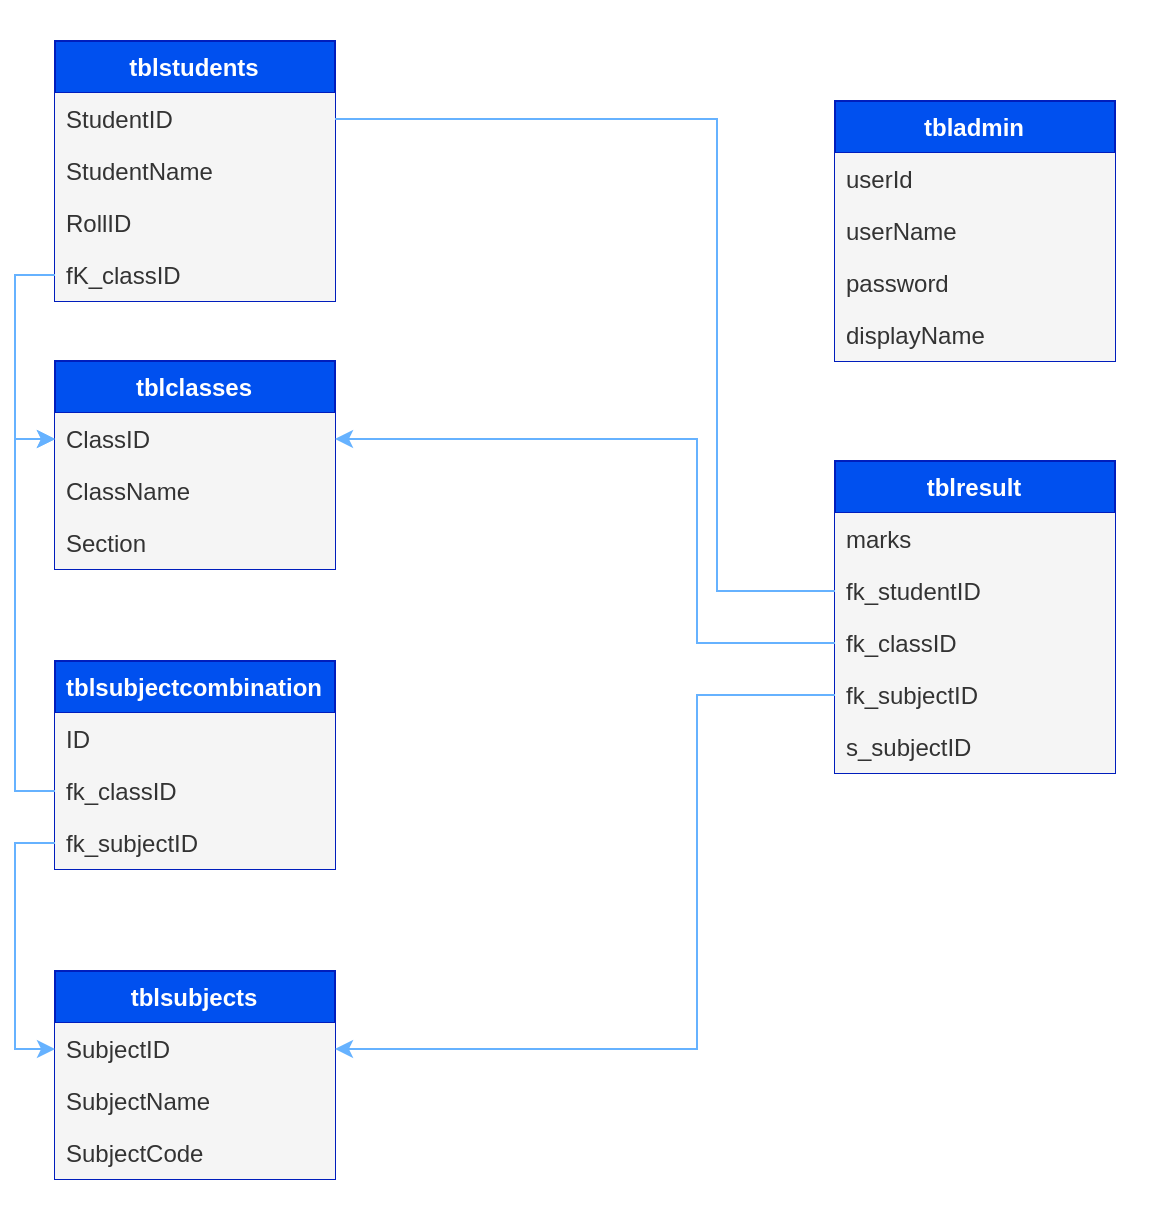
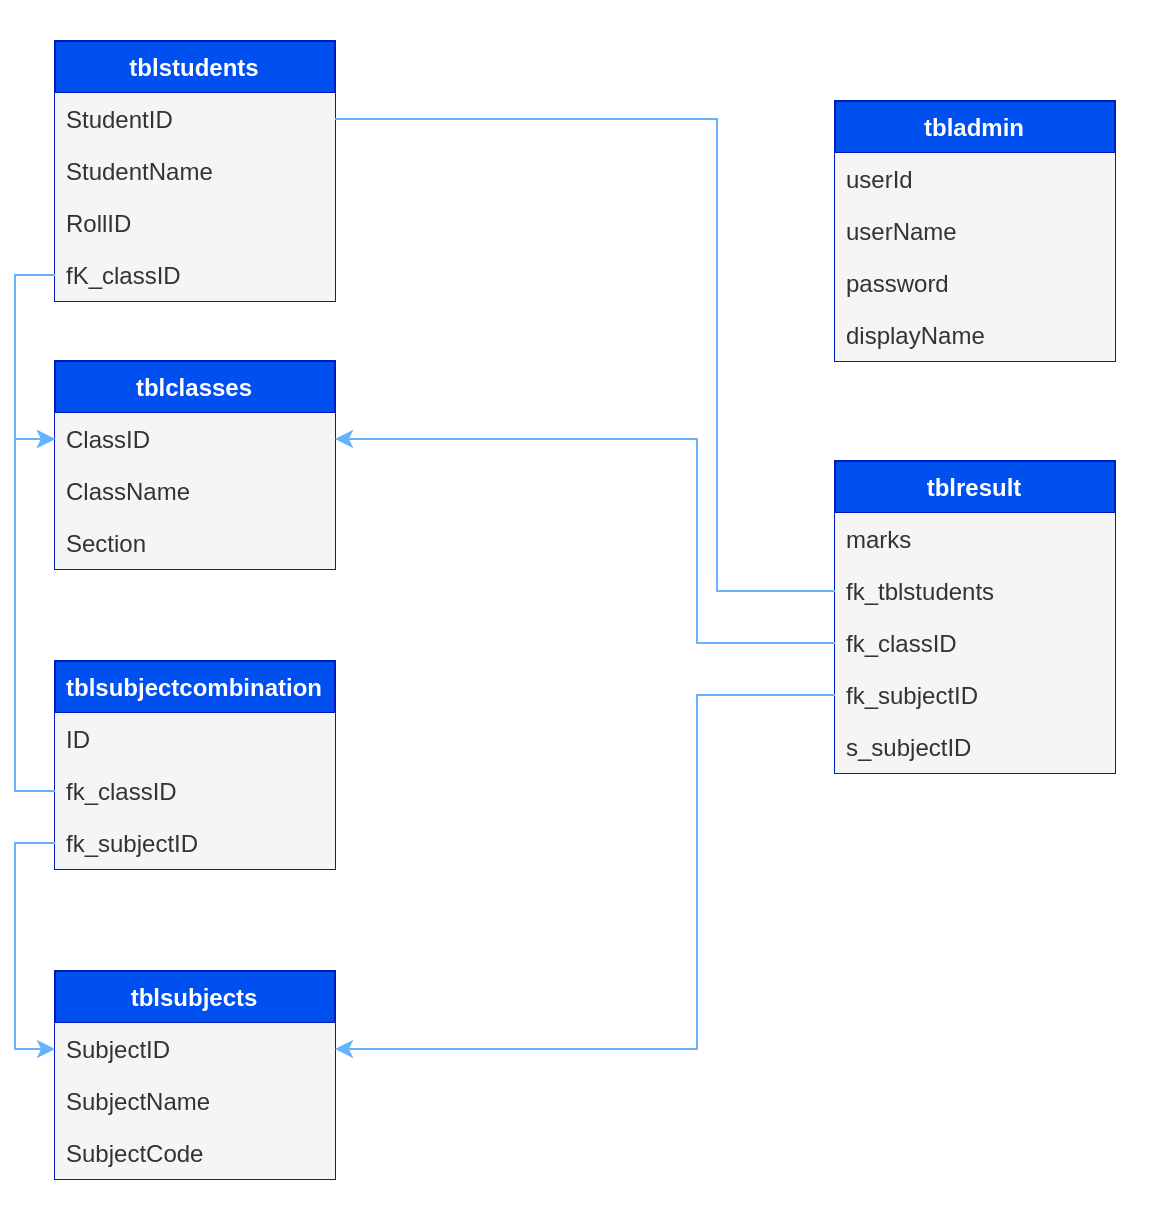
  <mxCell id="0" />
  <mxCell id="1" parent="0" />
  <mxCell id="2" value="tblstudents" style="swimlane;fontStyle=1;childLayout=stackLayout;horizontal=1;startSize=26;fillColor=#0050ef;horizontalStack=0;resizeParent=1;resizeParentMax=0;resizeLast=0;collapsible=1;marginBottom=0;fontColor=#ffffff;strokeColor=#001DBC;" parent="1" vertex="1"><mxGeometry x="20" y="20" width="140" height="130" as="geometry" /></mxCell>
  <mxCell id="3" value="StudentID" style="text;align=left;verticalAlign=top;spacingLeft=4;spacingRight=4;overflow=hidden;rotatable=0;points=[[0,0.5],[1,0.5]];portConstraint=eastwest;fillColor=#f5f5f5;fontColor=#333333;strokeColor=none;" parent="2" vertex="1"><mxGeometry y="26" width="140" height="26" as="geometry" /></mxCell>
  <mxCell id="4" value="StudentName" style="text;align=left;verticalAlign=top;spacingLeft=4;spacingRight=4;overflow=hidden;rotatable=0;points=[[0,0.5],[1,0.5]];portConstraint=eastwest;fillColor=#f5f5f5;fontColor=#333333;strokeColor=none;" parent="2" vertex="1"><mxGeometry y="52" width="140" height="26" as="geometry" /></mxCell>
  <mxCell id="5" value="RollID " style="text;strokeColor=none;fillColor=#f5f5f5;align=left;verticalAlign=top;spacingLeft=4;spacingRight=4;overflow=hidden;rotatable=0;points=[[0,0.5],[1,0.5]];portConstraint=eastwest;fontColor=#333333;" parent="2" vertex="1"><mxGeometry y="78" width="140" height="26" as="geometry" /></mxCell>
  <mxCell id="6" value="fK_classID" style="text;strokeColor=none;fillColor=#f5f5f5;align=left;verticalAlign=top;spacingLeft=4;spacingRight=4;overflow=hidden;rotatable=0;points=[[0,0.5],[1,0.5]];portConstraint=eastwest;fontColor=#333333;" parent="2" vertex="1"><mxGeometry y="104" width="140" height="26" as="geometry" /></mxCell>
  <mxCell id="7" value="tblclasses" style="swimlane;fontStyle=1;childLayout=stackLayout;horizontal=1;startSize=26;fillColor=#0050ef;horizontalStack=0;resizeParent=1;resizeParentMax=0;resizeLast=0;collapsible=1;marginBottom=0;fontColor=#ffffff;strokeColor=#001DBC;" parent="1" vertex="1"><mxGeometry x="20" y="180" width="140" height="104" as="geometry" /></mxCell>
  <mxCell id="8" value="ClassID" style="text;strokeColor=none;fillColor=#f5f5f5;align=left;verticalAlign=top;spacingLeft=4;spacingRight=4;overflow=hidden;rotatable=0;points=[[0,0.5],[1,0.5]];portConstraint=eastwest;fontColor=#333333;" parent="7" vertex="1"><mxGeometry y="26" width="140" height="26" as="geometry" /></mxCell>
  <mxCell id="9" value="ClassName" style="text;strokeColor=none;fillColor=#f5f5f5;align=left;verticalAlign=top;spacingLeft=4;spacingRight=4;overflow=hidden;rotatable=0;points=[[0,0.5],[1,0.5]];portConstraint=eastwest;fontColor=#333333;" parent="7" vertex="1"><mxGeometry y="52" width="140" height="26" as="geometry" /></mxCell>
  <mxCell id="10" value="Section" style="text;strokeColor=none;fillColor=#f5f5f5;align=left;verticalAlign=top;spacingLeft=4;spacingRight=4;overflow=hidden;rotatable=0;points=[[0,0.5],[1,0.5]];portConstraint=eastwest;fontColor=#333333;" parent="7" vertex="1"><mxGeometry y="78" width="140" height="26" as="geometry" /></mxCell>
  <mxCell id="11" value="tblsubjectcombination" style="swimlane;fontStyle=1;childLayout=stackLayout;horizontal=1;startSize=26;fillColor=#0050ef;horizontalStack=0;resizeParent=1;resizeParentMax=0;resizeLast=0;collapsible=1;marginBottom=0;fontColor=#ffffff;strokeColor=#001DBC;" parent="1" vertex="1"><mxGeometry x="20" y="330" width="140" height="104" as="geometry" /></mxCell>
  <mxCell id="12" value="ID" style="text;strokeColor=none;fillColor=#f5f5f5;align=left;verticalAlign=top;spacingLeft=4;spacingRight=4;overflow=hidden;rotatable=0;points=[[0,0.5],[1,0.5]];portConstraint=eastwest;fontColor=#333333;" parent="11" vertex="1"><mxGeometry y="26" width="140" height="26" as="geometry" /></mxCell>
  <mxCell id="13" value="fk_classID" style="text;strokeColor=none;fillColor=#f5f5f5;align=left;verticalAlign=top;spacingLeft=4;spacingRight=4;overflow=hidden;rotatable=0;points=[[0,0.5],[1,0.5]];portConstraint=eastwest;fontColor=#333333;" parent="11" vertex="1"><mxGeometry y="52" width="140" height="26" as="geometry" /></mxCell>
  <mxCell id="14" value="fk_subjectID" style="text;strokeColor=none;fillColor=#f5f5f5;align=left;verticalAlign=top;spacingLeft=4;spacingRight=4;overflow=hidden;rotatable=0;points=[[0,0.5],[1,0.5]];portConstraint=eastwest;fontColor=#333333;" parent="11" vertex="1"><mxGeometry y="78" width="140" height="26" as="geometry" /></mxCell>
  <mxCell id="15" value="tblsubjects" style="swimlane;fontStyle=1;childLayout=stackLayout;horizontal=1;startSize=26;fillColor=#0050ef;horizontalStack=0;resizeParent=1;resizeParentMax=0;resizeLast=0;collapsible=1;marginBottom=0;fontColor=#ffffff;strokeColor=#001DBC;" parent="1" vertex="1"><mxGeometry x="20" y="485" width="140" height="104" as="geometry" /></mxCell>
  <mxCell id="16" value="SubjectID" style="text;strokeColor=none;fillColor=#f5f5f5;align=left;verticalAlign=top;spacingLeft=4;spacingRight=4;overflow=hidden;rotatable=0;points=[[0,0.5],[1,0.5]];portConstraint=eastwest;fontColor=#333333;" parent="15" vertex="1"><mxGeometry y="26" width="140" height="26" as="geometry" /></mxCell>
  <mxCell id="17" value="SubjectName" style="text;strokeColor=none;fillColor=#f5f5f5;align=left;verticalAlign=top;spacingLeft=4;spacingRight=4;overflow=hidden;rotatable=0;points=[[0,0.5],[1,0.5]];portConstraint=eastwest;fontColor=#333333;" parent="15" vertex="1"><mxGeometry y="52" width="140" height="26" as="geometry" /></mxCell>
  <mxCell id="18" value="SubjectCode" style="text;strokeColor=none;fillColor=#f5f5f5;align=left;verticalAlign=top;spacingLeft=4;spacingRight=4;overflow=hidden;rotatable=0;points=[[0,0.5],[1,0.5]];portConstraint=eastwest;fontColor=#333333;" parent="15" vertex="1"><mxGeometry y="78" width="140" height="26" as="geometry" /></mxCell>
  <mxCell id="19" value="tblresult" style="swimlane;fontStyle=1;childLayout=stackLayout;horizontal=1;startSize=26;fillColor=#0050ef;horizontalStack=0;resizeParent=1;resizeParentMax=0;resizeLast=0;collapsible=1;marginBottom=0;fontColor=#ffffff;strokeColor=#001DBC;" parent="1" vertex="1"><mxGeometry x="410" y="230" width="140" height="156" as="geometry" /></mxCell>
  <mxCell id="20" value="marks" style="text;strokeColor=none;fillColor=#f5f5f5;align=left;verticalAlign=top;spacingLeft=4;spacingRight=4;overflow=hidden;rotatable=0;points=[[0,0.5],[1,0.5]];portConstraint=eastwest;fontColor=#333333;" parent="19" vertex="1"><mxGeometry y="26" width="140" height="26" as="geometry" /></mxCell>
- <mxCell id="21" value="fk_studentID" style="text;strokeColor=none;fillColor=#f5f5f5;align=left;verticalAlign=top;spacingLeft=4;spacingRight=4;overflow=hidden;rotatable=0;points=[[0,0.5],[1,0.5]];portConstraint=eastwest;fontColor=#333333;" parent="19" vertex="1"><mxGeometry y="52" width="140" height="26" as="geometry" /></mxCell>
+ <mxCell id="21" value="fk_tblstudents" style="text;strokeColor=none;fillColor=#f5f5f5;align=left;verticalAlign=top;spacingLeft=4;spacingRight=4;overflow=hidden;rotatable=0;points=[[0,0.5],[1,0.5]];portConstraint=eastwest;fontColor=#333333;" parent="19" vertex="1"><mxGeometry y="52" width="140" height="26" as="geometry" /></mxCell>
  <mxCell id="22" value="fk_classID" style="text;strokeColor=none;fillColor=#f5f5f5;align=left;verticalAlign=top;spacingLeft=4;spacingRight=4;overflow=hidden;rotatable=0;points=[[0,0.5],[1,0.5]];portConstraint=eastwest;fontColor=#333333;" parent="19" vertex="1"><mxGeometry y="78" width="140" height="26" as="geometry" /></mxCell>
  <mxCell id="23" value="fk_subjectID" style="text;strokeColor=none;fillColor=#f5f5f5;align=left;verticalAlign=top;spacingLeft=4;spacingRight=4;overflow=hidden;rotatable=0;points=[[0,0.5],[1,0.5]];portConstraint=eastwest;fontColor=#333333;" parent="19" vertex="1"><mxGeometry y="104" width="140" height="26" as="geometry" /></mxCell>
  <mxCell id="24" value="s_subjectID" style="text;strokeColor=none;fillColor=#f5f5f5;align=left;verticalAlign=top;spacingLeft=4;spacingRight=4;overflow=hidden;rotatable=0;points=[[0,0.5],[1,0.5]];portConstraint=eastwest;fontColor=#333333;" parent="19" vertex="1"><mxGeometry y="130" width="140" height="26" as="geometry" /></mxCell>
  <mxCell id="25" value="tbladmin" style="swimlane;fontStyle=1;childLayout=stackLayout;horizontal=1;startSize=26;fillColor=#0050ef;horizontalStack=0;resizeParent=1;resizeParentMax=0;resizeLast=0;collapsible=1;marginBottom=0;fontColor=#ffffff;strokeColor=#001DBC;" parent="1" vertex="1"><mxGeometry x="410" y="50" width="140" height="130" as="geometry" /></mxCell>
  <mxCell id="26" value="userId" style="text;strokeColor=none;fillColor=#f5f5f5;align=left;verticalAlign=top;spacingLeft=4;spacingRight=4;overflow=hidden;rotatable=0;points=[[0,0.5],[1,0.5]];portConstraint=eastwest;fontColor=#333333;" parent="25" vertex="1"><mxGeometry y="26" width="140" height="26" as="geometry" /></mxCell>
  <mxCell id="27" value="userName" style="text;strokeColor=none;fillColor=#f5f5f5;align=left;verticalAlign=top;spacingLeft=4;spacingRight=4;overflow=hidden;rotatable=0;points=[[0,0.5],[1,0.5]];portConstraint=eastwest;fontColor=#333333;" parent="25" vertex="1"><mxGeometry y="52" width="140" height="26" as="geometry" /></mxCell>
  <mxCell id="28" value="password" style="text;strokeColor=none;fillColor=#f5f5f5;align=left;verticalAlign=top;spacingLeft=4;spacingRight=4;overflow=hidden;rotatable=0;points=[[0,0.5],[1,0.5]];portConstraint=eastwest;fontColor=#333333;" parent="25" vertex="1"><mxGeometry y="78" width="140" height="26" as="geometry" /></mxCell>
  <mxCell id="29" value="displayName" style="text;strokeColor=none;fillColor=#f5f5f5;align=left;verticalAlign=top;spacingLeft=4;spacingRight=4;overflow=hidden;rotatable=0;points=[[0,0.5],[1,0.5]];portConstraint=eastwest;fontColor=#333333;" parent="25" vertex="1"><mxGeometry y="104" width="140" height="26" as="geometry" /></mxCell>
  <mxCell id="30" style="edgeStyle=orthogonalEdgeStyle;rounded=0;orthogonalLoop=1;jettySize=auto;html=1;entryX=0;entryY=0.5;entryDx=0;entryDy=0;strokeColor=#66B2FF;" parent="1" source="13" target="8" edge="1"><mxGeometry relative="1" as="geometry" /></mxCell>
  <mxCell id="31" style="edgeStyle=orthogonalEdgeStyle;rounded=0;orthogonalLoop=1;jettySize=auto;html=1;entryX=0;entryY=0.5;entryDx=0;entryDy=0;strokeColor=#66B2FF;" parent="1" source="14" target="16" edge="1"><mxGeometry relative="1" as="geometry" /></mxCell>
  <mxCell id="32" style="rounded=0;orthogonalLoop=1;jettySize=auto;html=1;entryX=1;entryY=0.5;entryDx=0;entryDy=0;edgeStyle=orthogonalEdgeStyle;strokeColor=#66B2FF;" parent="1" source="23" target="16" edge="1"><mxGeometry relative="1" as="geometry"><Array as="points"><mxPoint x="341" y="347" /><mxPoint x="341" y="524" /></Array></mxGeometry></mxCell>
  <mxCell id="33" style="edgeStyle=orthogonalEdgeStyle;rounded=0;orthogonalLoop=1;jettySize=auto;html=1;entryX=1;entryY=0.5;entryDx=0;entryDy=0;strokeColor=#66B2FF;" parent="1" source="22" target="8" edge="1"><mxGeometry relative="1" as="geometry"><Array as="points"><mxPoint x="341" y="321" /><mxPoint x="341" y="219" /></Array></mxGeometry></mxCell>
  <mxCell id="34" style="edgeStyle=orthogonalEdgeStyle;rounded=0;orthogonalLoop=1;jettySize=auto;html=1;entryX=1;entryY=0.5;entryDx=0;entryDy=0;strokeColor=#66B2FF;endArrow=none;" parent="1" source="21" target="3" edge="1"><mxGeometry relative="1" as="geometry"><Array as="points"><mxPoint x="351" y="295" /><mxPoint x="351" y="59" /></Array></mxGeometry></mxCell>
  <mxCell id="35" style="edgeStyle=orthogonalEdgeStyle;rounded=0;orthogonalLoop=1;jettySize=auto;html=1;entryX=0;entryY=0.5;entryDx=0;entryDy=0;strokeColor=#66B2FF;" parent="1" source="6" target="8" edge="1"><mxGeometry relative="1" as="geometry" /></mxCell>
